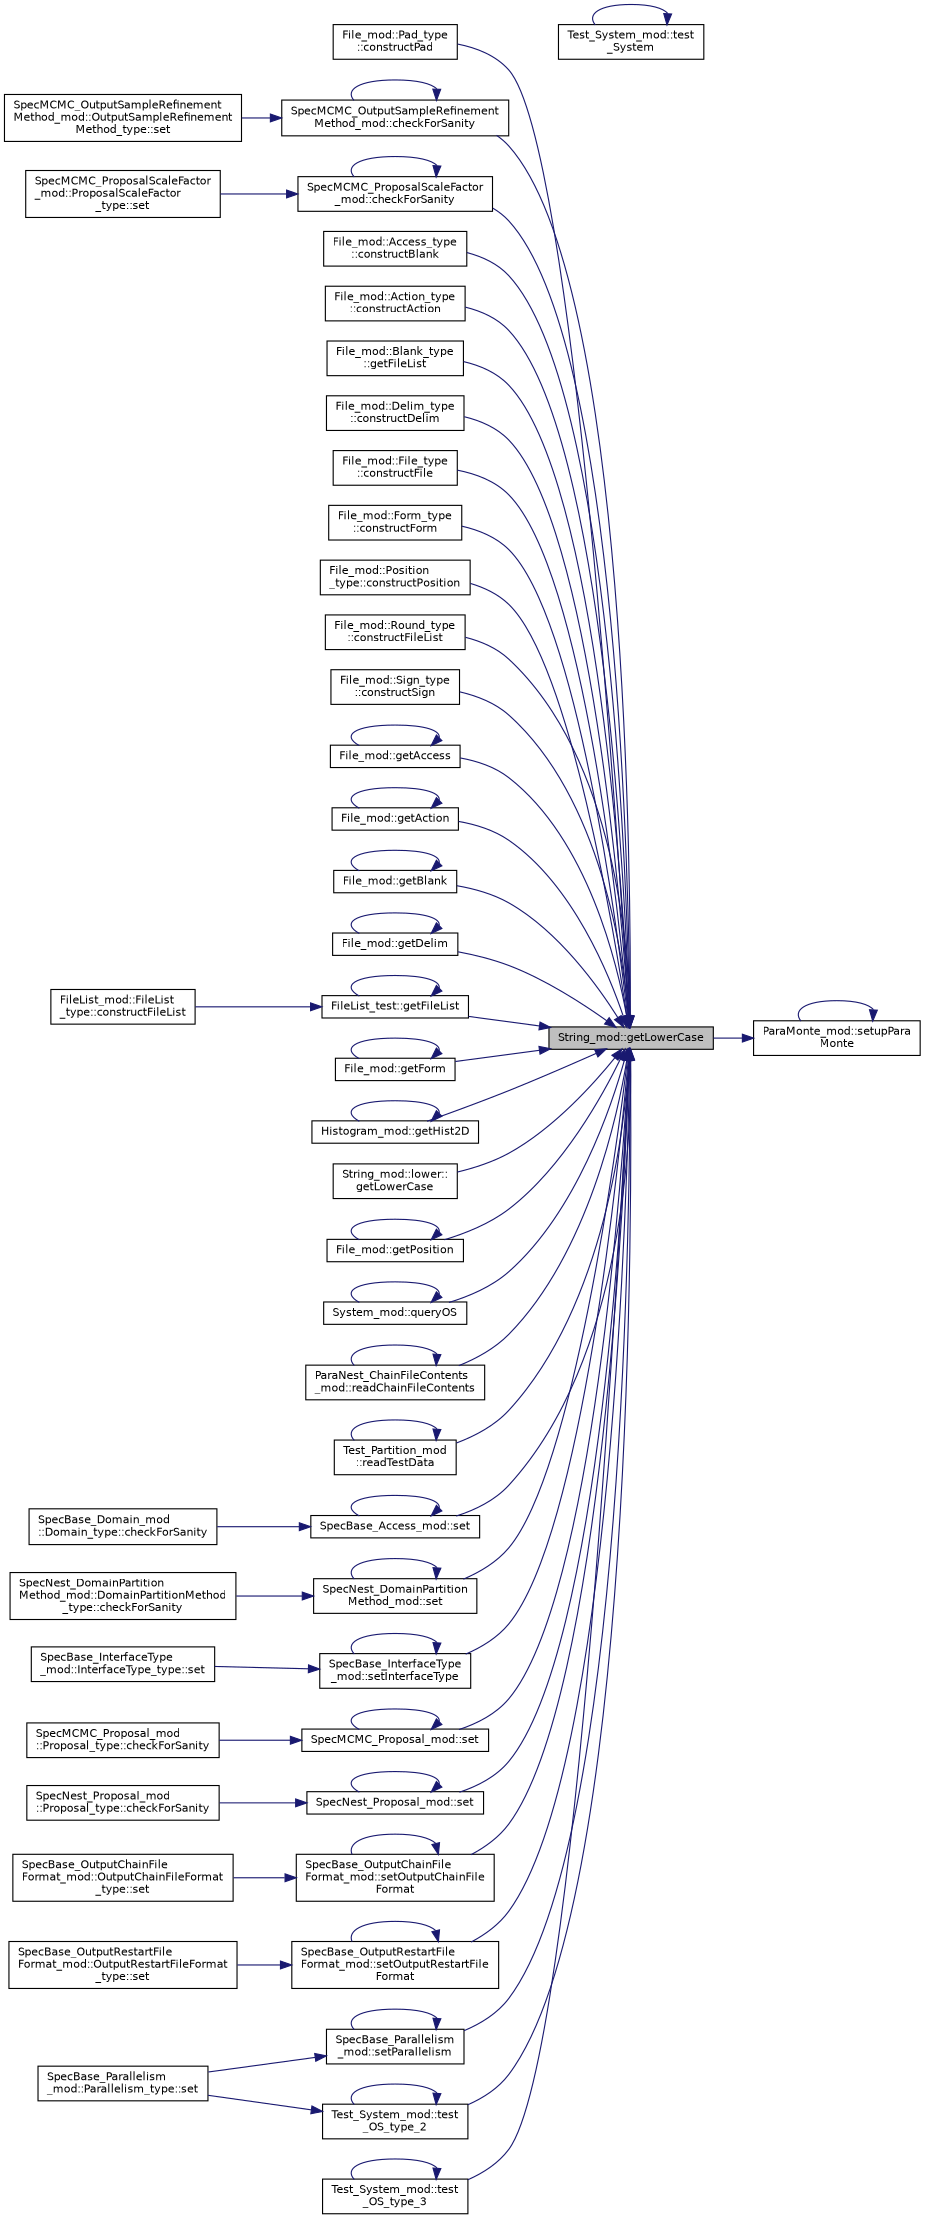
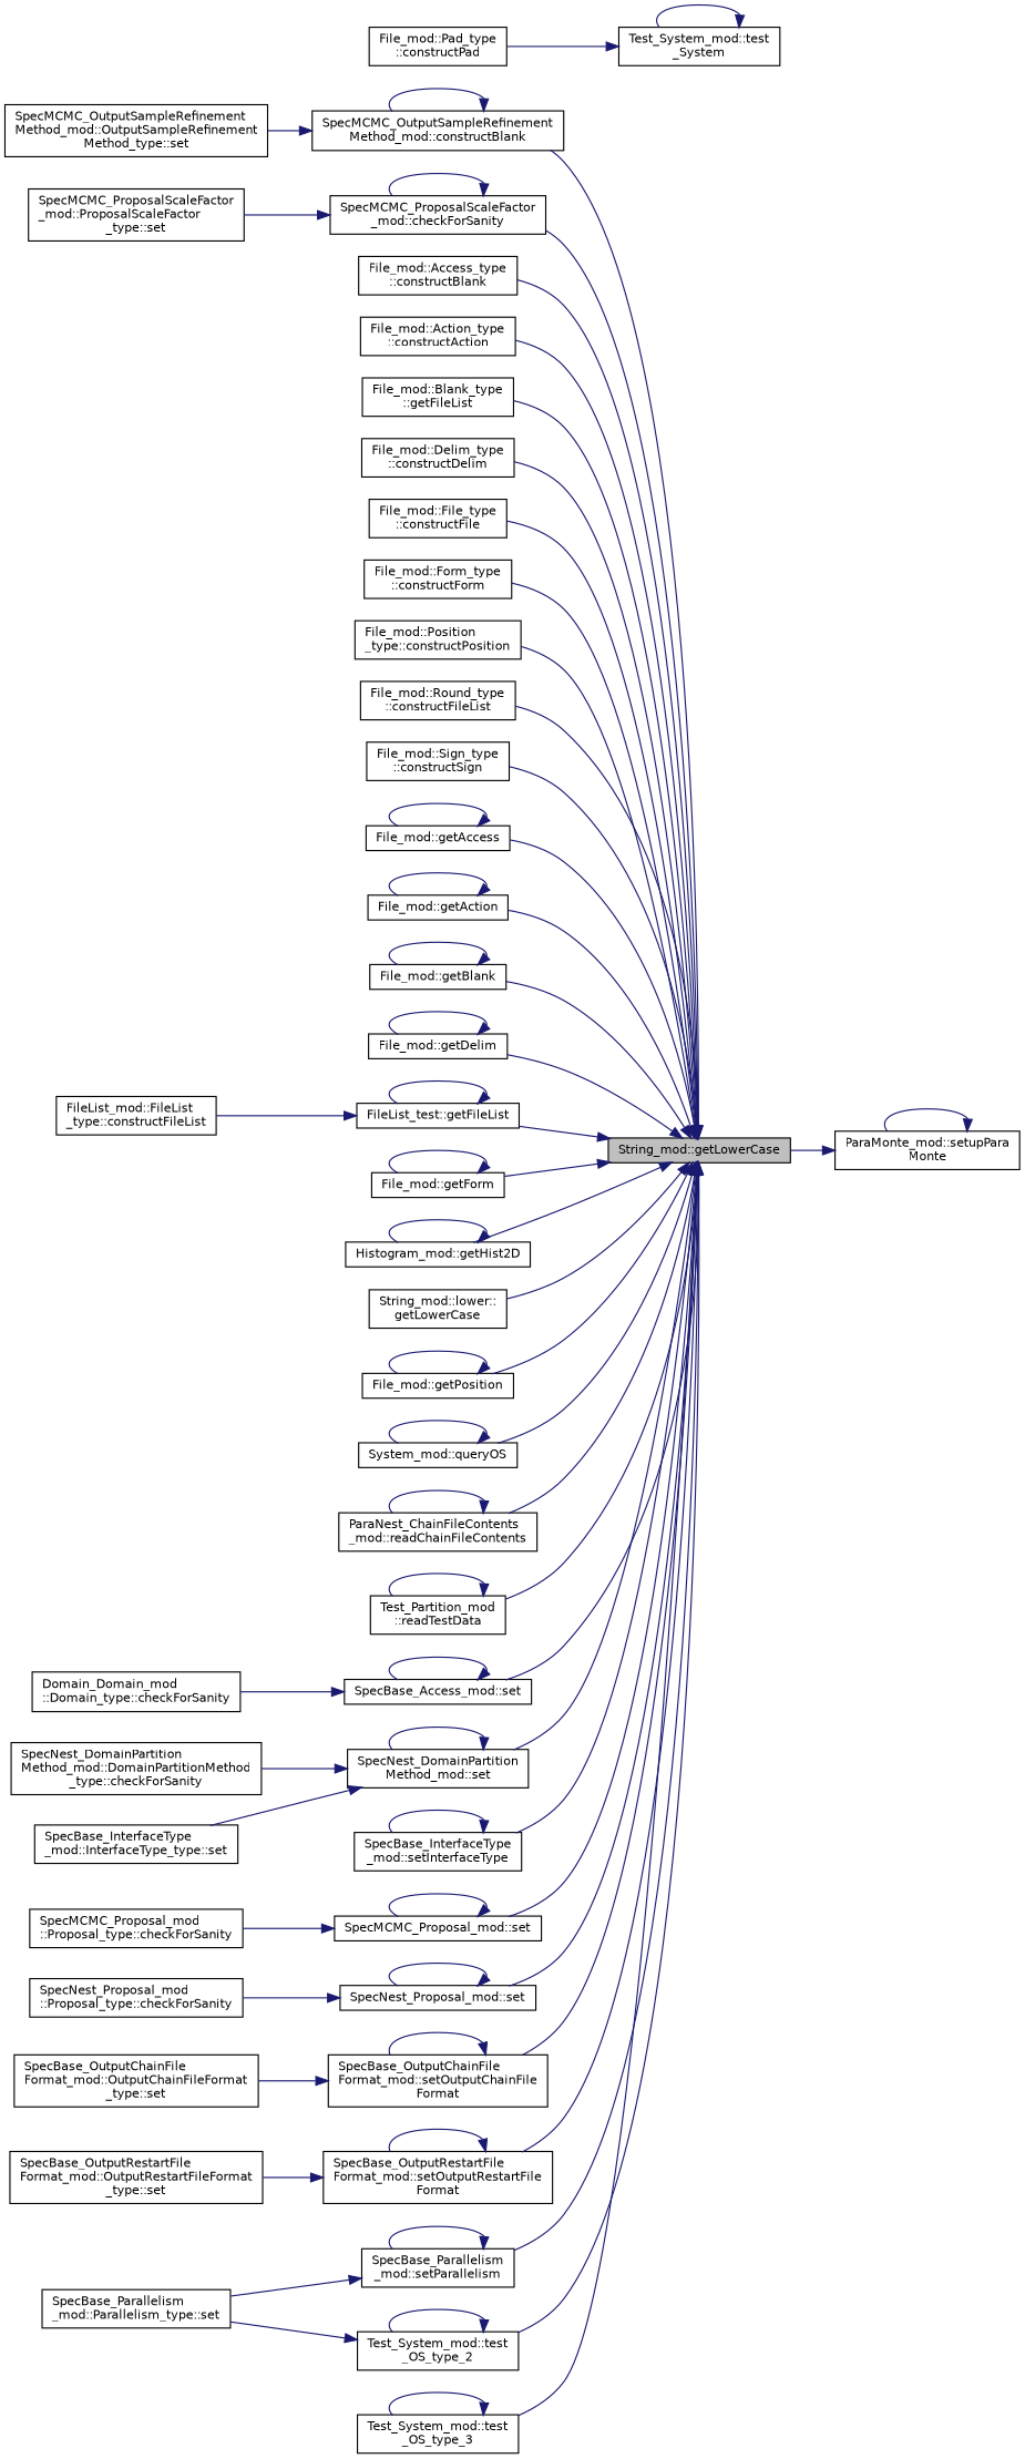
  digraph {
    rankdir=RL
    node [color=black fillcolor=white fontname=Helvetica fontsize=10 shape=record style=filled]
    edge [color=midnightblue dir=back fontname=Helvetica fontsize=10 labelfontname=Helvetica labelfontsize=10 style=solid]
    n1 [fillcolor=grey75 fontcolor=black height=0.2 label="String_mod::getLowerCase" width=0.4]
-   n2 [height=0.2 label="SpecMCMC_OutputSampleRefinement\lMethod_mod::checkForSanity" width=0.4]
+   n2 [height=0.2 label="SpecMCMC_OutputSampleRefinement\lMethod_mod::constructBlank" width=0.4]
    n3 [height=0.2 label="SpecMCMC_ProposalScaleFactor\l_mod::checkForSanity" width=0.4]
    n4 [height=0.2 label="File_mod::Access_type\l::constructBlank" width=0.4]
    n5 [height=0.2 label="File_mod::Action_type\l::constructAction" width=0.4]
    n6 [height=0.2 label="File_mod::Blank_type\l::getFileList" width=0.4]
    n7 [height=0.2 label="File_mod::Delim_type\l::constructDelim" width=0.4]
    n8 [height=0.2 label="File_mod::File_type\l::constructFile" width=0.4]
    n9 [height=0.2 label="File_mod::Form_type\l::constructForm" width=0.4]
    n10 [height=0.2 label="File_mod::Pad_type\l::constructPad" width=0.4]
    n11 [height=0.2 label="File_mod::Position\l_type::constructPosition" width=0.4]
    n12 [height=0.2 label="File_mod::Round_type\l::constructFileList" width=0.4]
    n13 [height=0.2 label="File_mod::Sign_type\l::constructSign" width=0.4]
    n14 [height=0.2 label="File_mod::getAccess" width=0.4]
    n15 [height=0.2 label="File_mod::getAction" width=0.4]
    n16 [height=0.2 label="File_mod::getBlank" width=0.4]
    n17 [height=0.2 label="File_mod::getDelim" width=0.4]
    n18 [height=0.2 label="FileList_test::getFileList" width=0.4]
    n19 [height=0.2 label="File_mod::getForm" width=0.4]
    n20 [height=0.2 label="Histogram_mod::getHist2D" width=0.4]
    n21 [height=0.2 label="String_mod::lower::\lgetLowerCase" width=0.4]
    n22 [height=0.2 label="File_mod::getPosition" width=0.4]
    n23 [height=0.2 label="System_mod::queryOS" width=0.4]
    n24 [height=0.2 label="ParaNest_ChainFileContents\l_mod::readChainFileContents" width=0.4]
    n25 [height=0.2 label="Test_Partition_mod\l::readTestData" width=0.4]
    n26 [height=0.2 label="SpecBase_Access_mod::set" width=0.4]
    n27 [height=0.2 label="SpecNest_DomainPartition\lMethod_mod::set" width=0.4]
    n28 [height=0.2 label="SpecMCMC_Proposal_mod::set" width=0.4]
    n29 [height=0.2 label="SpecNest_Proposal_mod::set" width=0.4]
    n30 [height=0.2 label="SpecBase_InterfaceType\l_mod::setInterfaceType" width=0.4]
    n31 [height=0.2 label="SpecBase_OutputChainFile\lFormat_mod::setOutputChainFile\lFormat" width=0.4]
    n32 [height=0.2 label="SpecBase_OutputRestartFile\lFormat_mod::setOutputRestartFile\lFormat" width=0.4]
    n33 [height=0.2 label="SpecBase_Parallelism\l_mod::setParallelism" width=0.4]
    n34 [height=0.2 label="Test_System_mod::test\l_OS_type_2" width=0.4]
    n35 [height=0.2 label="Test_System_mod::test\l_OS_type_3" width=0.4]
    n36 [height=0.2 label="SpecMCMC_OutputSampleRefinement\lMethod_mod::OutputSampleRefinement\lMethod_type::set" width=0.4]
    n37 [height=0.2 label="SpecMCMC_ProposalScaleFactor\l_mod::ProposalScaleFactor\l_type::set" width=0.4]
    n38 [height=0.2 label="FileList_mod::FileList\l_type::constructFileList" width=0.4]
-   n39 [height=0.2 label="SpecBase_Domain_mod\l::Domain_type::checkForSanity" width=0.4]
+   n39 [height=0.2 label="Domain_Domain_mod\l::Domain_type::checkForSanity" width=0.4]
    n40 [height=0.2 label="SpecNest_DomainPartition\lMethod_mod::DomainPartitionMethod\l_type::checkForSanity" width=0.4]
    n41 [height=0.2 label="SpecMCMC_Proposal_mod\l::Proposal_type::checkForSanity" width=0.4]
    n42 [height=0.2 label="SpecNest_Proposal_mod\l::Proposal_type::checkForSanity" width=0.4]
    n43 [height=0.2 label="SpecBase_InterfaceType\l_mod::InterfaceType_type::set" width=0.4]
    n44 [height=0.2 label="SpecBase_OutputChainFile\lFormat_mod::OutputChainFileFormat\l_type::set" width=0.4]
    n45 [height=0.2 label="SpecBase_OutputRestartFile\lFormat_mod::OutputRestartFileFormat\l_type::set" width=0.4]
    n46 [height=0.2 label="SpecBase_Parallelism\l_mod::Parallelism_type::set" width=0.4]
    n47 [height=0.2 label="ParaMonte_mod::setupPara\lMonte" width=0.4]
    n48 [height=0.2 label="Test_System_mod::test\l_System" width=0.4]
    n1 -> n2
    n1 -> n3
    n1 -> n4
    n1 -> n5
    n1 -> n6
    n1 -> n7
    n1 -> n8
    n1 -> n9
-   n1 -> n10
+   n48 -> n10
    n1 -> n11
    n1 -> n12
    n1 -> n13
    n1 -> n14
    n1 -> n15
    n1 -> n16
    n1 -> n17
    n1 -> n18
    n1 -> n19
    n1 -> n20
    n1 -> n21
    n1 -> n22
    n1 -> n23
    n1 -> n24
    n1 -> n25
    n1 -> n26
    n1 -> n27
    n1 -> n28
    n1 -> n29
    n1 -> n30
    n1 -> n31
    n1 -> n32
    n1 -> n33
    n1 -> n34
    n1 -> n35
    n2 -> n2
    n2 -> n36
    n3 -> n3
    n3 -> n37
    n14 -> n14
    n15 -> n15
    n16 -> n16
    n17 -> n17
    n18 -> n18
    n18 -> n38
    n19 -> n19
    n20 -> n20
    n22 -> n22
    n23 -> n23
    n24 -> n24
    n25 -> n25
    n26 -> n26
    n26 -> n39
    n27 -> n27
    n27 -> n40
    n28 -> n28
    n28 -> n41
    n29 -> n29
    n29 -> n42
    n30 -> n30
-   n30 -> n43
+   n27 -> n43
    n31 -> n31
    n31 -> n44
    n32 -> n32
    n32 -> n45
    n33 -> n33
    n33 -> n46
    n34 -> n34
    n34 -> n46
    n35 -> n35
    n47 -> n1
    n47 -> n47
    n48 -> n48
  }
